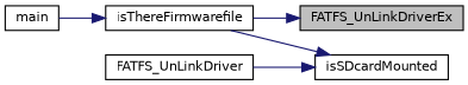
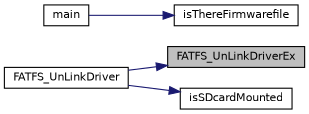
  digraph {
    rankdir=RL
    node [color=black fillcolor=white fontname=Helvetica fontsize=10 shape=record style=filled]
    edge [color=midnightblue dir=back fontname=Helvetica fontsize=10 labelfontname=Helvetica labelfontsize=10 style=solid]
    n1 [fillcolor=grey75 fontcolor=black height=0.2 label=FATFS_UnLinkDriverEx width=0.4]
    n2 [height=0.2 label=FATFS_UnLinkDriver width=0.4]
    n3 [height=0.2 label=isSDcardMounted width=0.4]
    n4 [height=0.2 label=isThereFirmwarefile width=0.4]
    n5 [height=0.2 label=main width=0.4]
-   n1 -> n4
+   n1 -> n2
    n3 -> n2
-   n3 -> n4
    n4 -> n5
  }
